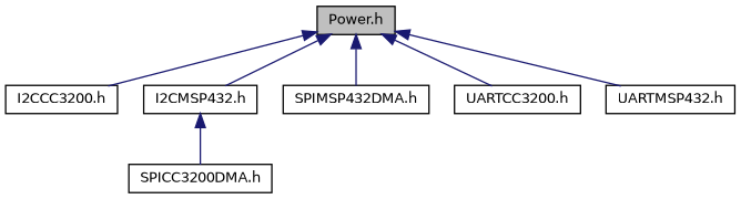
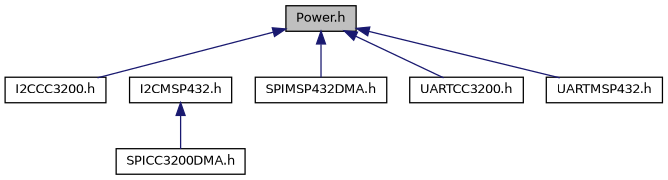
  digraph {
    node [color=black fillcolor=white fontname=Helvetica fontsize=10 shape=record style=filled]
    edge [color=midnightblue dir=back fontname=Helvetica fontsize=10 labelfontname=Helvetica labelfontsize=10 style=solid]
    n1 [fillcolor=grey75 fontcolor=black height=0.2 label="Power.h" width=0.4]
    n2 [height=0.2 label="I2CCC3200.h" width=0.4]
    n3 [height=0.2 label="I2CMSP432.h" width=0.4]
    n4 [height=0.2 label="SPIMSP432DMA.h" width=0.4]
    n5 [height=0.2 label="UARTCC3200.h" width=0.4]
    n6 [height=0.2 label="UARTMSP432.h" width=0.4]
    n7 [height=0.2 label="SPICC3200DMA.h" width=0.4]
    n1 -> n2
-   n1 -> n3
    n1 -> n4
    n1 -> n5
    n1 -> n6
    n3 -> n7
  }
